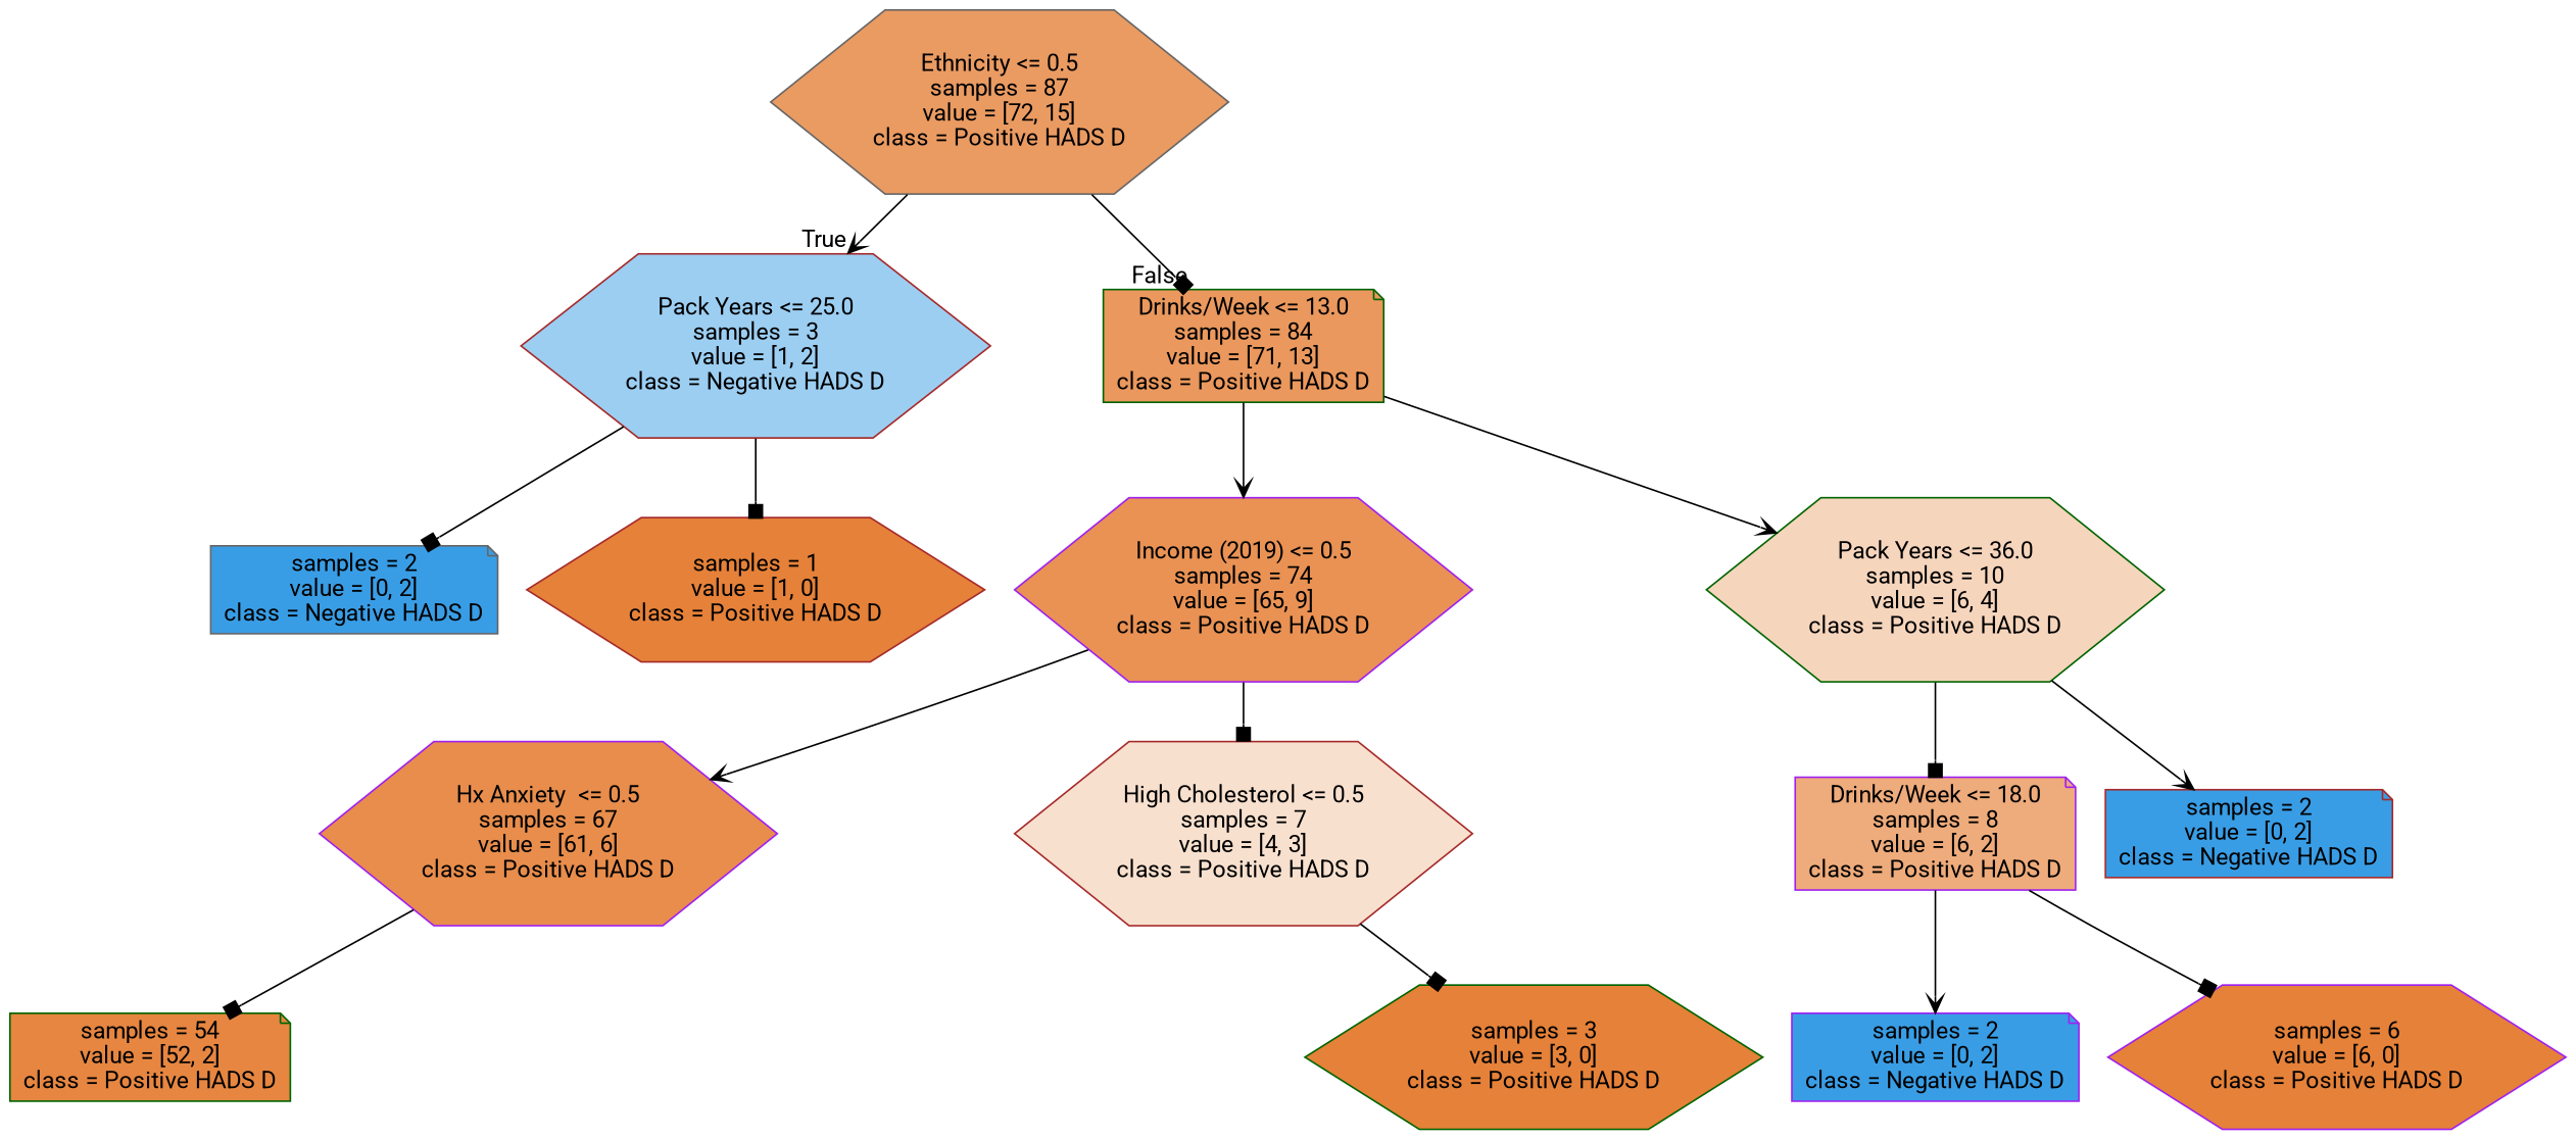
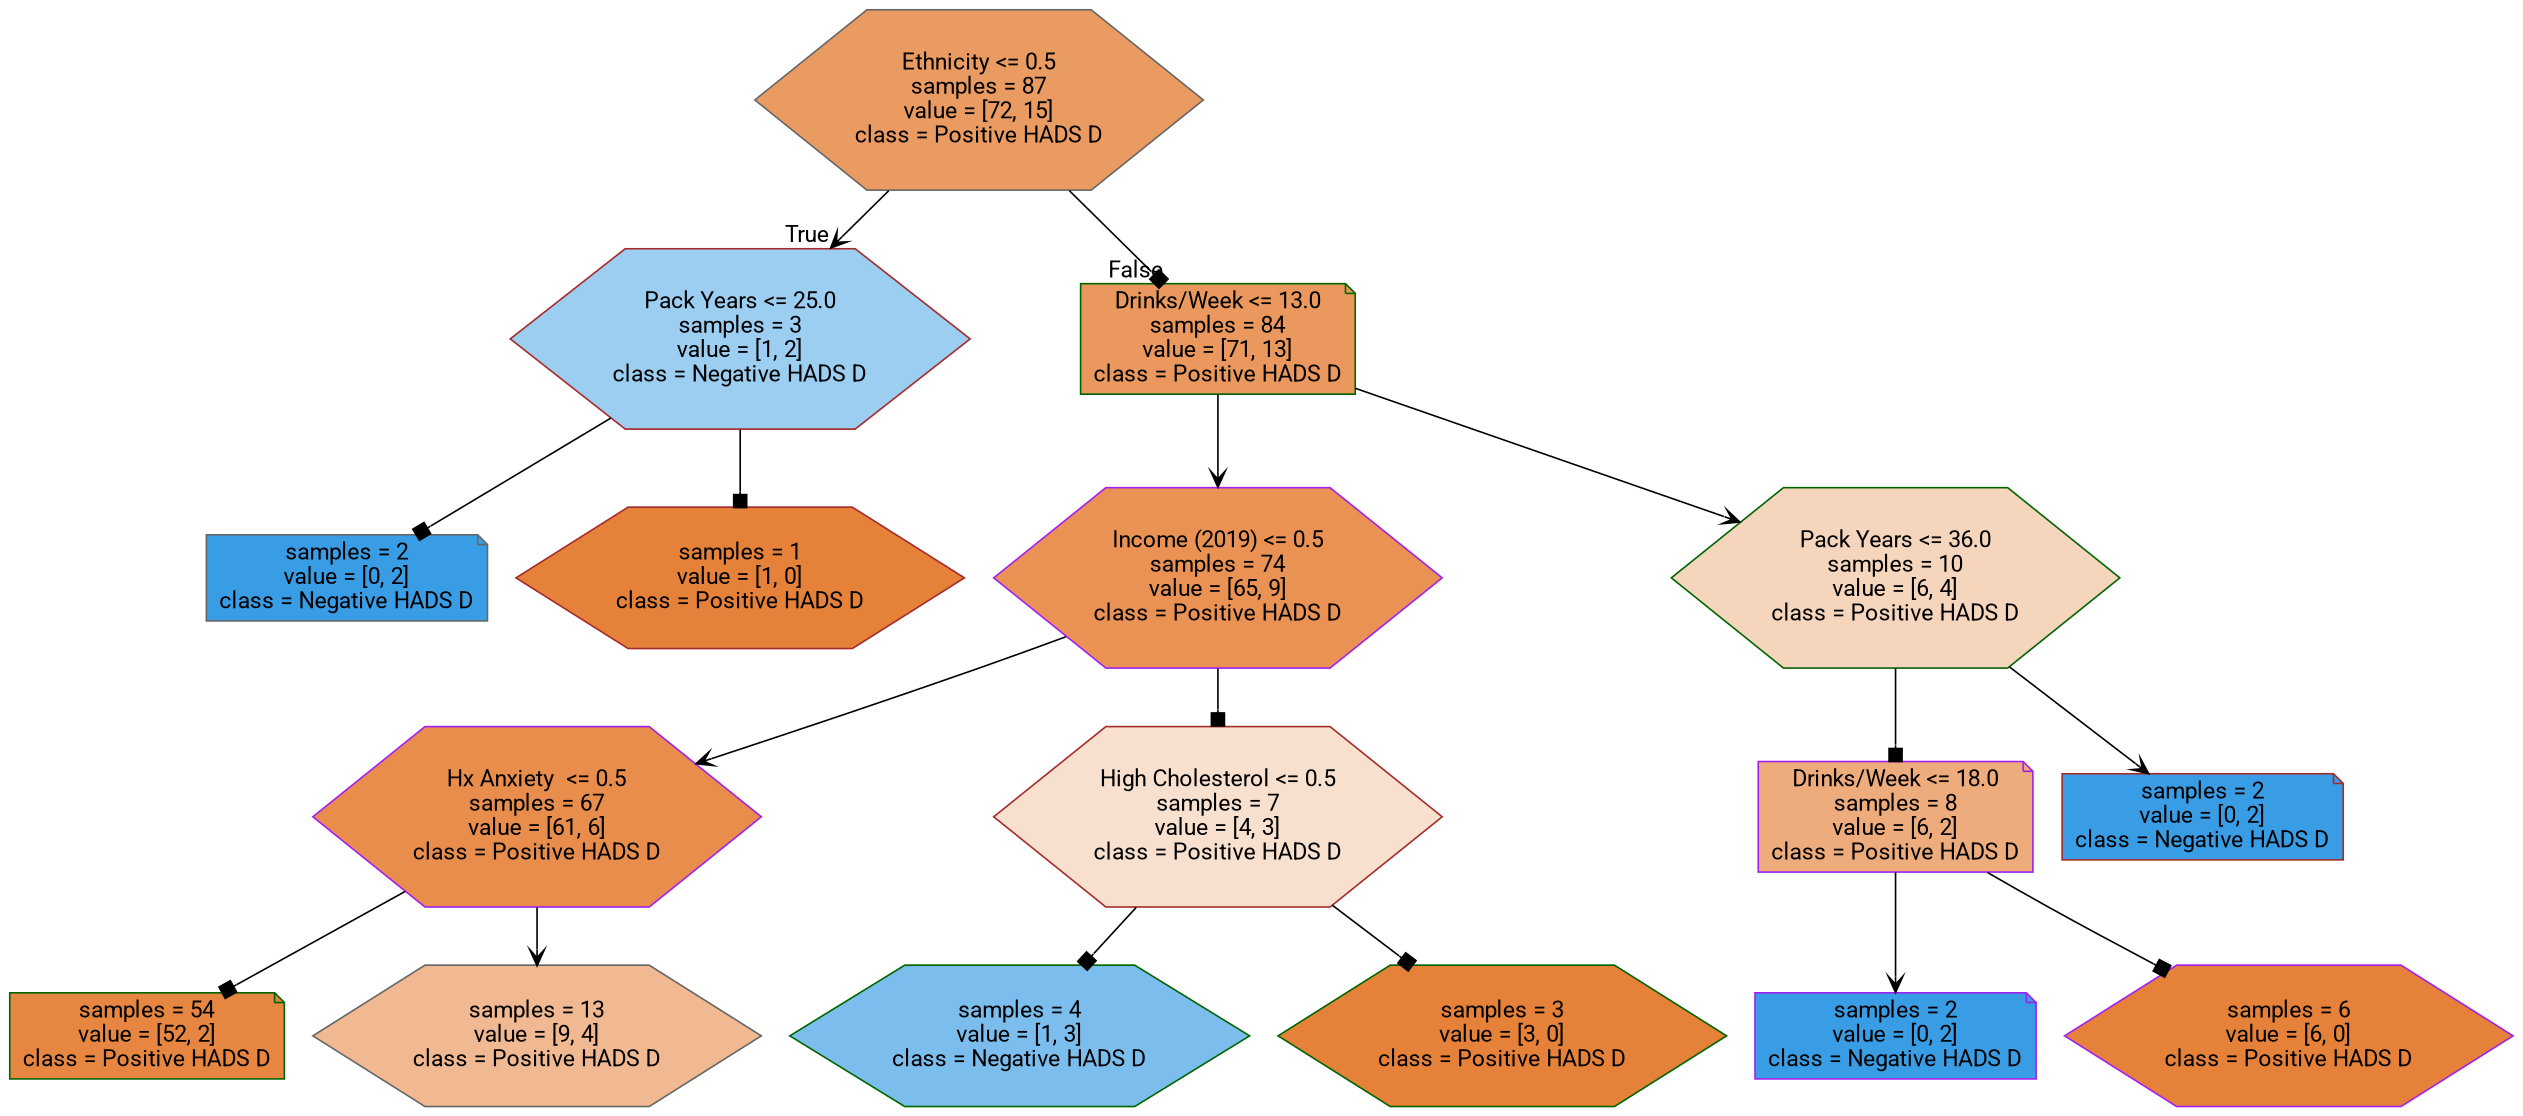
  digraph {
    fontname=Roboto
    node [color=darkgreen fillcolor="#399de5" fontname=Roboto shape=hexagon style=filled]
    edge [arrowhead=box fontname=Roboto]
    n1 [color=gray40 fillcolor="#ea9b62" label="Ethnicity <= 0.5\nsamples = 87\nvalue = [72, 15]\nclass = Positive HADS D"]
    n2 [color=brown fillcolor="#9ccef2" label="Pack Years <= 25.0\nsamples = 3\nvalue = [1, 2]\nclass = Negative HADS D"]
    n3 [fillcolor="#ea985d" label="Drinks/Week <= 13.0\nsamples = 84\nvalue = [71, 13]\nclass = Positive HADS D" shape=note]
    n4 [color=gray40 label="samples = 2\nvalue = [0, 2]\nclass = Negative HADS D" shape=note]
    n5 [color=brown fillcolor="#e58139" label="samples = 1\nvalue = [1, 0]\nclass = Positive HADS D"]
    n6 [color=purple fillcolor="#e99254" label="Income (2019) <= 0.5\nsamples = 74\nvalue = [65, 9]\nclass = Positive HADS D"]
    n7 [fillcolor="#f6d5bd" label="Pack Years <= 36.0\nsamples = 10\nvalue = [6, 4]\nclass = Positive HADS D"]
    n8 [color=purple fillcolor="#e88d4c" label="Hx Anxiety  <= 0.5\nsamples = 67\nvalue = [61, 6]\nclass = Positive HADS D"]
    n9 [color=brown fillcolor="#f8e0ce" label="High Cholesterol <= 0.5\nsamples = 7\nvalue = [4, 3]\nclass = Positive HADS D"]
    n10 [color=purple fillcolor="#eeab7b" label="Drinks/Week <= 18.0\nsamples = 8\nvalue = [6, 2]\nclass = Positive HADS D" shape=note]
    n11 [color=brown label="samples = 2\nvalue = [0, 2]\nclass = Negative HADS D" shape=note]
    n12 [fillcolor="#e68641" label="samples = 54\nvalue = [52, 2]\nclass = Positive HADS D" shape=note]
+   n13 [color=gray40 fillcolor="#f1b991" label="samples = 13\nvalue = [9, 4]\nclass = Positive HADS D"]
+   n14 [fillcolor="#7bbeee" label="samples = 4\nvalue = [1, 3]\nclass = Negative HADS D"]
    n15 [fillcolor="#e58139" label="samples = 3\nvalue = [3, 0]\nclass = Positive HADS D"]
    n16 [color=purple label="samples = 2\nvalue = [0, 2]\nclass = Negative HADS D" shape=note]
    n17 [color=purple fillcolor="#e58139" label="samples = 6\nvalue = [6, 0]\nclass = Positive HADS D"]
    n1 -> n2 [arrowhead=vee headlabel=True labelangle=45 labeldistance=2.5]
    n1 -> n3 [headlabel=False labelangle=-45 labeldistance=2.5]
    n2 -> n4
    n2 -> n5
    n3 -> n6 [arrowhead=vee]
    n3 -> n7 [arrowhead=vee]
    n6 -> n8 [arrowhead=vee]
    n6 -> n9
    n7 -> n10
    n7 -> n11 [arrowhead=vee]
    n8 -> n12
+   n8 -> n13 [arrowhead=vee]
+   n9 -> n14
    n9 -> n15
    n10 -> n16 [arrowhead=vee]
    n10 -> n17
  }
